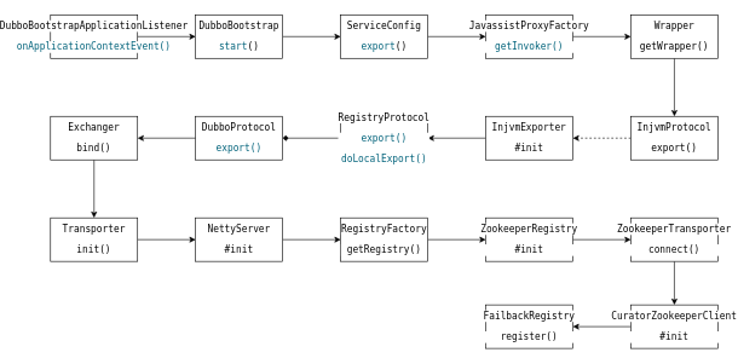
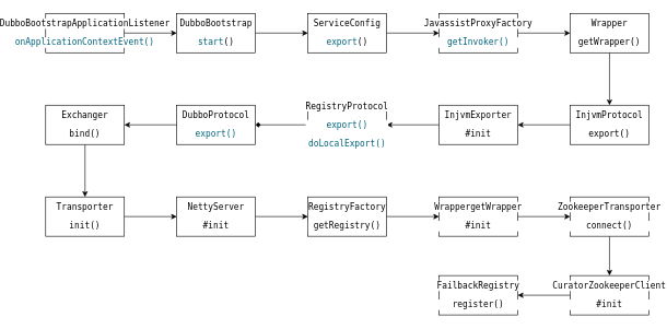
  <mxCell id="0" />
  <mxCell id="1" parent="0" />
  <mxCell id="2" value="" style="edgeStyle=orthogonalEdgeStyle;rounded=0;orthogonalLoop=1;jettySize=auto;html=1;" edge="1" parent="1" source="3" target="5"><mxGeometry relative="1" as="geometry" /></mxCell>
  <mxCell id="3" value="&lt;pre style=&quot;background-color: #ffffff ; color: #080808 ; font-family: &amp;#34;jetbrains mono&amp;#34; , monospace ; font-size: 9.8pt&quot;&gt;&lt;span style=&quot;color: #000000&quot;&gt;DubboBootstrapApplicationListener&lt;/span&gt;&lt;/pre&gt;&lt;pre style=&quot;background-color: #ffffff ; color: #080808 ; font-family: &amp;#34;jetbrains mono&amp;#34; , monospace ; font-size: 9.8pt&quot;&gt;&lt;pre style=&quot;font-family: &amp;#34;jetbrains mono&amp;#34; , monospace ; font-size: 9.8pt&quot;&gt;&lt;span style=&quot;color: #00627a&quot;&gt;onApplicationContextEvent()&lt;/span&gt;&lt;/pre&gt;&lt;/pre&gt;" style="rounded=0;whiteSpace=wrap;html=1;" vertex="1" parent="1"><mxGeometry x="20" y="20" width="120" height="60" as="geometry" /></mxCell>
  <mxCell id="4" value="" style="edgeStyle=orthogonalEdgeStyle;rounded=0;orthogonalLoop=1;jettySize=auto;html=1;" edge="1" parent="1" source="5" target="7"><mxGeometry relative="1" as="geometry" /></mxCell>
  <mxCell id="5" value="&lt;pre style=&quot;background-color: #ffffff ; color: #080808 ; font-family: &amp;#34;jetbrains mono&amp;#34; , monospace ; font-size: 9.8pt&quot;&gt;&lt;pre style=&quot;font-family: &amp;#34;jetbrains mono&amp;#34; , monospace ; font-size: 9.8pt&quot;&gt;&lt;span style=&quot;color: #000000&quot;&gt;DubboBootstrap&lt;/span&gt;&lt;/pre&gt;&lt;pre style=&quot;font-family: &amp;#34;jetbrains mono&amp;#34; , monospace ; font-size: 9.8pt&quot;&gt;&lt;span style=&quot;color: #00627a&quot;&gt;start&lt;/span&gt;()&lt;/pre&gt;&lt;/pre&gt;" style="rounded=0;whiteSpace=wrap;html=1;" vertex="1" parent="1"><mxGeometry x="220" y="20" width="120" height="60" as="geometry" /></mxCell>
  <mxCell id="6" value="" style="edgeStyle=orthogonalEdgeStyle;rounded=0;orthogonalLoop=1;jettySize=auto;html=1;" edge="1" parent="1" source="7" target="9"><mxGeometry relative="1" as="geometry" /></mxCell>
  <mxCell id="7" value="&lt;pre style=&quot;background-color: #ffffff ; color: #080808 ; font-family: &amp;#34;jetbrains mono&amp;#34; , monospace ; font-size: 9.8pt&quot;&gt;&lt;span style=&quot;color: #000000&quot;&gt;ServiceConfig&lt;/span&gt;&lt;/pre&gt;&lt;pre style=&quot;background-color: #ffffff ; color: #080808 ; font-family: &amp;#34;jetbrains mono&amp;#34; , monospace ; font-size: 9.8pt&quot;&gt;&lt;pre style=&quot;font-family: &amp;#34;jetbrains mono&amp;#34; , monospace ; font-size: 9.8pt&quot;&gt;&lt;span style=&quot;color: #00627a&quot;&gt;export&lt;/span&gt;()&lt;/pre&gt;&lt;/pre&gt;" style="whiteSpace=wrap;html=1;rounded=0;" vertex="1" parent="1"><mxGeometry x="420" y="20" width="120" height="60" as="geometry" /></mxCell>
  <mxCell id="8" value="" style="edgeStyle=orthogonalEdgeStyle;rounded=0;orthogonalLoop=1;jettySize=auto;html=1;" edge="1" parent="1" source="9" target="11"><mxGeometry relative="1" as="geometry" /></mxCell>
  <mxCell id="9" value="&lt;pre style=&quot;background-color: #ffffff ; color: #080808 ; font-family: &amp;#34;jetbrains mono&amp;#34; , monospace ; font-size: 9.8pt&quot;&gt;&lt;span style=&quot;color: #000000&quot;&gt;JavassistProxyFactory&lt;/span&gt;&lt;/pre&gt;&lt;pre style=&quot;background-color: #ffffff ; color: #080808 ; font-family: &amp;#34;jetbrains mono&amp;#34; , monospace ; font-size: 9.8pt&quot;&gt;&lt;pre style=&quot;font-family: &amp;#34;jetbrains mono&amp;#34; , monospace ; font-size: 9.8pt&quot;&gt;&lt;span style=&quot;color: #00627a&quot;&gt;getInvoker()&lt;/span&gt;&lt;/pre&gt;&lt;/pre&gt;" style="whiteSpace=wrap;html=1;rounded=0;" vertex="1" parent="1"><mxGeometry x="620" y="20" width="120" height="60" as="geometry" /></mxCell>
  <mxCell id="10" value="" style="edgeStyle=orthogonalEdgeStyle;rounded=0;orthogonalLoop=1;jettySize=auto;html=1;" edge="1" parent="1" source="11" target="13"><mxGeometry relative="1" as="geometry" /></mxCell>
  <mxCell id="11" value="&lt;pre style=&quot;background-color: #ffffff ; color: #080808 ; font-family: &amp;#34;jetbrains mono&amp;#34; , monospace ; font-size: 9.8pt&quot;&gt;&lt;span style=&quot;color: #000000&quot;&gt;Wrapper&lt;/span&gt;&lt;/pre&gt;&lt;pre style=&quot;background-color: #ffffff ; color: #080808 ; font-family: &amp;#34;jetbrains mono&amp;#34; , monospace ; font-size: 9.8pt&quot;&gt;&lt;span style=&quot;color: #000000&quot;&gt;getWrapper()&lt;/span&gt;&lt;/pre&gt;" style="whiteSpace=wrap;html=1;rounded=0;" vertex="1" parent="1"><mxGeometry x="820" y="20" width="120" height="60" as="geometry" /></mxCell>
- <mxCell id="12" value="" style="edgeStyle=orthogonalEdgeStyle;rounded=0;orthogonalLoop=1;jettySize=auto;html=1;dashed=1;" edge="1" parent="1" source="13" target="15"><mxGeometry relative="1" as="geometry" /></mxCell>
+ <mxCell id="12" value="" style="edgeStyle=orthogonalEdgeStyle;rounded=0;orthogonalLoop=1;jettySize=auto;html=1;" edge="1" parent="1" source="13" target="15"><mxGeometry relative="1" as="geometry" /></mxCell>
  <mxCell id="13" value="&lt;pre style=&quot;background-color: #ffffff ; color: #080808 ; font-family: &amp;#34;jetbrains mono&amp;#34; , monospace ; font-size: 9.8pt&quot;&gt;&lt;span style=&quot;color: #000000&quot;&gt;InjvmProtocol&lt;/span&gt;&lt;/pre&gt;&lt;pre style=&quot;background-color: #ffffff ; color: #080808 ; font-family: &amp;#34;jetbrains mono&amp;#34; , monospace ; font-size: 9.8pt&quot;&gt;&lt;span style=&quot;color: #000000&quot;&gt;export()&lt;/span&gt;&lt;/pre&gt;" style="whiteSpace=wrap;html=1;rounded=0;" vertex="1" parent="1"><mxGeometry x="820" y="160" width="120" height="60" as="geometry" /></mxCell>
  <mxCell id="14" value="" style="edgeStyle=orthogonalEdgeStyle;rounded=0;orthogonalLoop=1;jettySize=auto;html=1;" edge="1" parent="1" source="15" target="17"><mxGeometry relative="1" as="geometry" /></mxCell>
  <mxCell id="15" value="&lt;pre style=&quot;background-color: #ffffff ; color: #080808 ; font-family: &amp;#34;jetbrains mono&amp;#34; , monospace ; font-size: 9.8pt&quot;&gt;InjvmExporter&lt;/pre&gt;&lt;pre style=&quot;background-color: #ffffff ; color: #080808 ; font-family: &amp;#34;jetbrains mono&amp;#34; , monospace ; font-size: 9.8pt&quot;&gt;#init&lt;/pre&gt;" style="whiteSpace=wrap;html=1;rounded=0;" vertex="1" parent="1"><mxGeometry x="620" y="160" width="120" height="60" as="geometry" /></mxCell>
  <mxCell id="16" value="" style="edgeStyle=orthogonalEdgeStyle;rounded=0;orthogonalLoop=1;jettySize=auto;html=1;endArrow=diamond;" edge="1" parent="1" source="17" target="28"><mxGeometry relative="1" as="geometry" /></mxCell>
  <mxCell id="17" value="&lt;pre style=&quot;background-color: #ffffff ; color: #080808 ; font-family: &amp;#34;jetbrains mono&amp;#34; , monospace ; font-size: 9.8pt&quot;&gt;&lt;span style=&quot;color: #000000&quot;&gt;RegistryProtocol&lt;/span&gt;&lt;/pre&gt;&lt;pre style=&quot;background-color: #ffffff ; color: #080808 ; font-family: &amp;#34;jetbrains mono&amp;#34; , monospace ; font-size: 9.8pt&quot;&gt;&lt;pre style=&quot;font-family: &amp;#34;jetbrains mono&amp;#34; , monospace ; font-size: 9.8pt&quot;&gt;&lt;span style=&quot;color: #00627a&quot;&gt;export()&lt;/span&gt;&lt;/pre&gt;&lt;pre style=&quot;font-family: &amp;#34;jetbrains mono&amp;#34; , monospace ; font-size: 9.8pt&quot;&gt;&lt;pre style=&quot;font-family: &amp;#34;jetbrains mono&amp;#34; , monospace ; font-size: 9.8pt&quot;&gt;&lt;span style=&quot;color: #00627a&quot;&gt;doLocalExport()&lt;/span&gt;&lt;/pre&gt;&lt;/pre&gt;&lt;/pre&gt;" style="whiteSpace=wrap;html=1;rounded=0;" vertex="1" parent="1"><mxGeometry x="420" y="160" width="120" height="60" as="geometry" /></mxCell>
  <mxCell id="18" value="" style="edgeStyle=orthogonalEdgeStyle;rounded=0;orthogonalLoop=1;jettySize=auto;html=1;" edge="1" parent="1" source="19" target="21"><mxGeometry relative="1" as="geometry" /></mxCell>
  <mxCell id="19" value="&lt;pre style=&quot;background-color: #ffffff ; color: #080808 ; font-family: &amp;#34;jetbrains mono&amp;#34; , monospace ; font-size: 9.8pt&quot;&gt;&lt;span style=&quot;color: #000000&quot;&gt;RegistryFactory&lt;/span&gt;&lt;/pre&gt;&lt;pre style=&quot;background-color: #ffffff ; color: #080808 ; font-family: &amp;#34;jetbrains mono&amp;#34; , monospace ; font-size: 9.8pt&quot;&gt;&lt;pre style=&quot;font-family: &amp;#34;jetbrains mono&amp;#34; , monospace ; font-size: 9.8pt&quot;&gt;getRegistry()&lt;/pre&gt;&lt;/pre&gt;" style="whiteSpace=wrap;html=1;rounded=0;" vertex="1" parent="1"><mxGeometry x="420" y="300" width="120" height="60" as="geometry" /></mxCell>
  <mxCell id="20" value="" style="edgeStyle=orthogonalEdgeStyle;rounded=0;orthogonalLoop=1;jettySize=auto;html=1;" edge="1" parent="1" source="21" target="23"><mxGeometry relative="1" as="geometry" /></mxCell>
- <mxCell id="21" value="&lt;pre style=&quot;background-color: #ffffff ; color: #080808 ; font-family: &amp;#34;jetbrains mono&amp;#34; , monospace ; font-size: 9.8pt&quot;&gt;ZookeeperRegistry&lt;/pre&gt;&lt;pre style=&quot;background-color: #ffffff ; color: #080808 ; font-family: &amp;#34;jetbrains mono&amp;#34; , monospace ; font-size: 9.8pt&quot;&gt;#init&lt;/pre&gt;" style="whiteSpace=wrap;html=1;rounded=0;" vertex="1" parent="1"><mxGeometry x="620" y="300" width="120" height="60" as="geometry" /></mxCell>
+ <mxCell id="21" value="&lt;pre style=&quot;background-color: #ffffff ; color: #080808 ; font-family: &amp;#34;jetbrains mono&amp;#34; , monospace ; font-size: 9.8pt&quot;&gt;WrappergetWrapper&lt;/pre&gt;&lt;pre style=&quot;background-color: #ffffff ; color: #080808 ; font-family: &amp;#34;jetbrains mono&amp;#34; , monospace ; font-size: 9.8pt&quot;&gt;#init&lt;/pre&gt;" style="whiteSpace=wrap;html=1;rounded=0;" vertex="1" parent="1"><mxGeometry x="620" y="300" width="120" height="60" as="geometry" /></mxCell>
  <mxCell id="22" value="" style="edgeStyle=orthogonalEdgeStyle;rounded=0;orthogonalLoop=1;jettySize=auto;html=1;" edge="1" parent="1" source="23" target="25"><mxGeometry relative="1" as="geometry" /></mxCell>
  <mxCell id="23" value="&lt;pre style=&quot;background-color: #ffffff ; color: #080808 ; font-family: &amp;#34;jetbrains mono&amp;#34; , monospace ; font-size: 9.8pt&quot;&gt;&lt;span style=&quot;color: #000000&quot;&gt;ZookeeperTransporter&lt;/span&gt;&lt;/pre&gt;&lt;pre style=&quot;background-color: #ffffff ; color: #080808 ; font-family: &amp;#34;jetbrains mono&amp;#34; , monospace ; font-size: 9.8pt&quot;&gt;&lt;pre style=&quot;font-family: &amp;#34;jetbrains mono&amp;#34; , monospace ; font-size: 9.8pt&quot;&gt;connect()&lt;/pre&gt;&lt;/pre&gt;" style="whiteSpace=wrap;html=1;rounded=0;" vertex="1" parent="1"><mxGeometry x="820" y="300" width="120" height="60" as="geometry" /></mxCell>
  <mxCell id="24" value="" style="edgeStyle=orthogonalEdgeStyle;rounded=0;orthogonalLoop=1;jettySize=auto;html=1;" edge="1" parent="1" source="25" target="26"><mxGeometry relative="1" as="geometry" /></mxCell>
  <mxCell id="25" value="&lt;pre style=&quot;background-color: #ffffff ; color: #080808 ; font-family: &amp;#34;jetbrains mono&amp;#34; , monospace ; font-size: 9.8pt&quot;&gt;CuratorZookeeperClient&lt;/pre&gt;&lt;pre style=&quot;background-color: #ffffff ; color: #080808 ; font-family: &amp;#34;jetbrains mono&amp;#34; , monospace ; font-size: 9.8pt&quot;&gt;#init&lt;/pre&gt;" style="whiteSpace=wrap;html=1;rounded=0;" vertex="1" parent="1"><mxGeometry x="820" y="420" width="120" height="60" as="geometry" /></mxCell>
  <mxCell id="26" value="&lt;pre style=&quot;background-color: #ffffff ; color: #080808 ; font-family: &amp;#34;jetbrains mono&amp;#34; , monospace ; font-size: 9.8pt&quot;&gt;&lt;span style=&quot;color: #000000&quot;&gt;FailbackRegistry&lt;/span&gt;&lt;/pre&gt;&lt;pre style=&quot;background-color: #ffffff ; color: #080808 ; font-family: &amp;#34;jetbrains mono&amp;#34; , monospace ; font-size: 9.8pt&quot;&gt;&lt;pre style=&quot;font-family: &amp;#34;jetbrains mono&amp;#34; , monospace ; font-size: 9.8pt&quot;&gt;register()&lt;/pre&gt;&lt;/pre&gt;" style="whiteSpace=wrap;html=1;rounded=0;" vertex="1" parent="1"><mxGeometry x="620" y="420" width="120" height="60" as="geometry" /></mxCell>
  <mxCell id="27" value="" style="edgeStyle=orthogonalEdgeStyle;rounded=0;orthogonalLoop=1;jettySize=auto;html=1;" edge="1" parent="1" source="28" target="30"><mxGeometry relative="1" as="geometry" /></mxCell>
  <mxCell id="28" value="&lt;pre style=&quot;background-color: #ffffff ; color: #080808 ; font-family: &amp;#34;jetbrains mono&amp;#34; , monospace ; font-size: 9.8pt&quot;&gt;&lt;span style=&quot;color: #000000&quot;&gt;DubboProtocol&lt;/span&gt;&lt;/pre&gt;&lt;pre style=&quot;background-color: #ffffff ; color: #080808 ; font-family: &amp;#34;jetbrains mono&amp;#34; , monospace ; font-size: 9.8pt&quot;&gt;&lt;pre style=&quot;font-family: &amp;#34;jetbrains mono&amp;#34; , monospace ; font-size: 9.8pt&quot;&gt;&lt;span style=&quot;color: #00627a&quot;&gt;export()&lt;/span&gt;&lt;/pre&gt;&lt;/pre&gt;" style="whiteSpace=wrap;html=1;rounded=0;" vertex="1" parent="1"><mxGeometry x="220" y="160" width="120" height="60" as="geometry" /></mxCell>
  <mxCell id="29" value="" style="edgeStyle=orthogonalEdgeStyle;rounded=0;orthogonalLoop=1;jettySize=auto;html=1;" edge="1" parent="1" source="30" target="32"><mxGeometry relative="1" as="geometry" /></mxCell>
  <mxCell id="30" value="&lt;pre style=&quot;background-color: #ffffff ; color: #080808 ; font-family: &amp;#34;jetbrains mono&amp;#34; , monospace ; font-size: 9.8pt&quot;&gt;&lt;span style=&quot;color: #000000&quot;&gt;Exchanger&lt;/span&gt;&lt;/pre&gt;&lt;pre style=&quot;background-color: #ffffff ; color: #080808 ; font-family: &amp;#34;jetbrains mono&amp;#34; , monospace ; font-size: 9.8pt&quot;&gt;&lt;pre style=&quot;font-family: &amp;#34;jetbrains mono&amp;#34; , monospace ; font-size: 9.8pt&quot;&gt;bind()&lt;/pre&gt;&lt;/pre&gt;" style="whiteSpace=wrap;html=1;rounded=0;" vertex="1" parent="1"><mxGeometry x="20" y="160" width="120" height="60" as="geometry" /></mxCell>
  <mxCell id="31" value="" style="edgeStyle=orthogonalEdgeStyle;rounded=0;orthogonalLoop=1;jettySize=auto;html=1;" edge="1" parent="1" source="32" target="34"><mxGeometry relative="1" as="geometry" /></mxCell>
  <mxCell id="32" value="&lt;pre style=&quot;background-color: #ffffff ; color: #080808 ; font-family: &amp;#34;jetbrains mono&amp;#34; , monospace ; font-size: 9.8pt&quot;&gt;&lt;span style=&quot;color: #000000&quot;&gt;Transporter&lt;/span&gt;&lt;/pre&gt;&lt;pre style=&quot;background-color: #ffffff ; color: #080808 ; font-family: &amp;#34;jetbrains mono&amp;#34; , monospace ; font-size: 9.8pt&quot;&gt;&lt;pre style=&quot;font-family: &amp;#34;jetbrains mono&amp;#34; , monospace ; font-size: 9.8pt&quot;&gt;init()&lt;/pre&gt;&lt;/pre&gt;" style="whiteSpace=wrap;html=1;rounded=0;" vertex="1" parent="1"><mxGeometry x="20" y="300" width="120" height="60" as="geometry" /></mxCell>
  <mxCell id="33" value="" style="edgeStyle=orthogonalEdgeStyle;rounded=0;orthogonalLoop=1;jettySize=auto;html=1;" edge="1" parent="1" source="34" target="19"><mxGeometry relative="1" as="geometry" /></mxCell>
  <mxCell id="34" value="&lt;pre style=&quot;background-color: #ffffff ; color: #080808 ; font-family: &amp;#34;jetbrains mono&amp;#34; , monospace ; font-size: 9.8pt&quot;&gt;NettyServer&lt;/pre&gt;&lt;pre style=&quot;background-color: #ffffff ; color: #080808 ; font-family: &amp;#34;jetbrains mono&amp;#34; , monospace ; font-size: 9.8pt&quot;&gt;#init&lt;/pre&gt;" style="whiteSpace=wrap;html=1;rounded=0;" vertex="1" parent="1"><mxGeometry x="220" y="300" width="120" height="60" as="geometry" /></mxCell>
